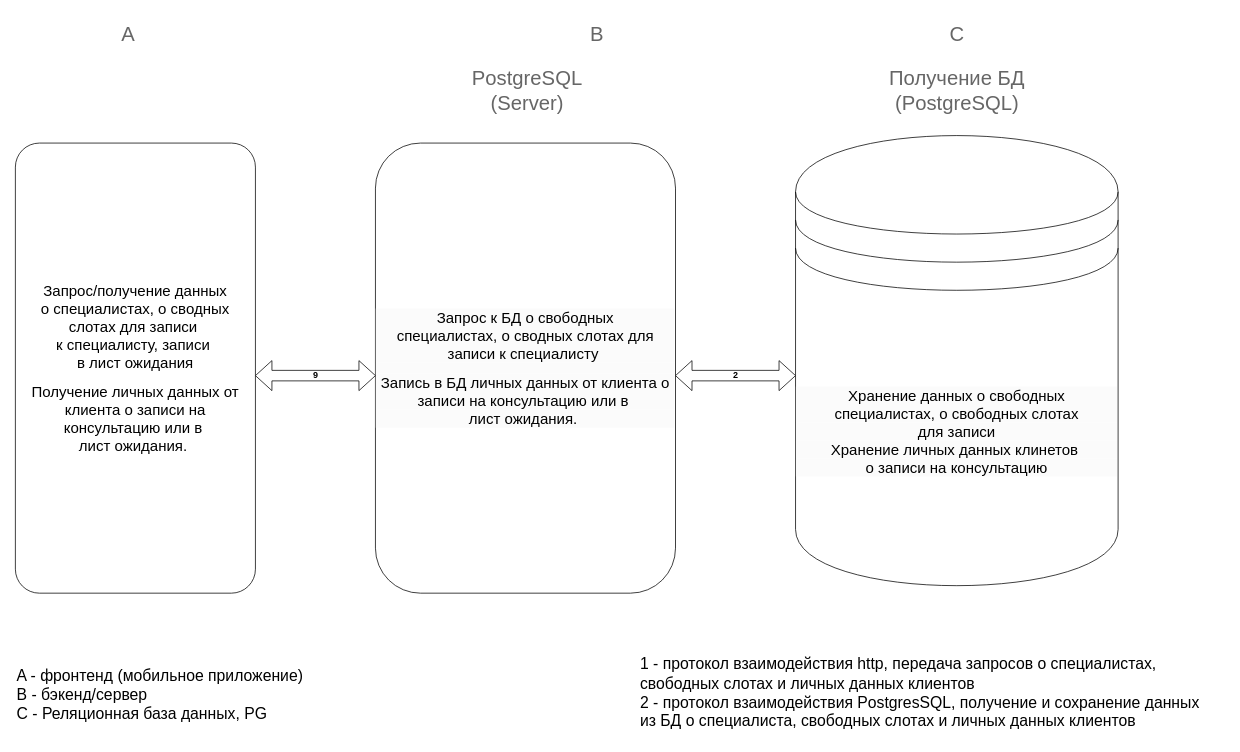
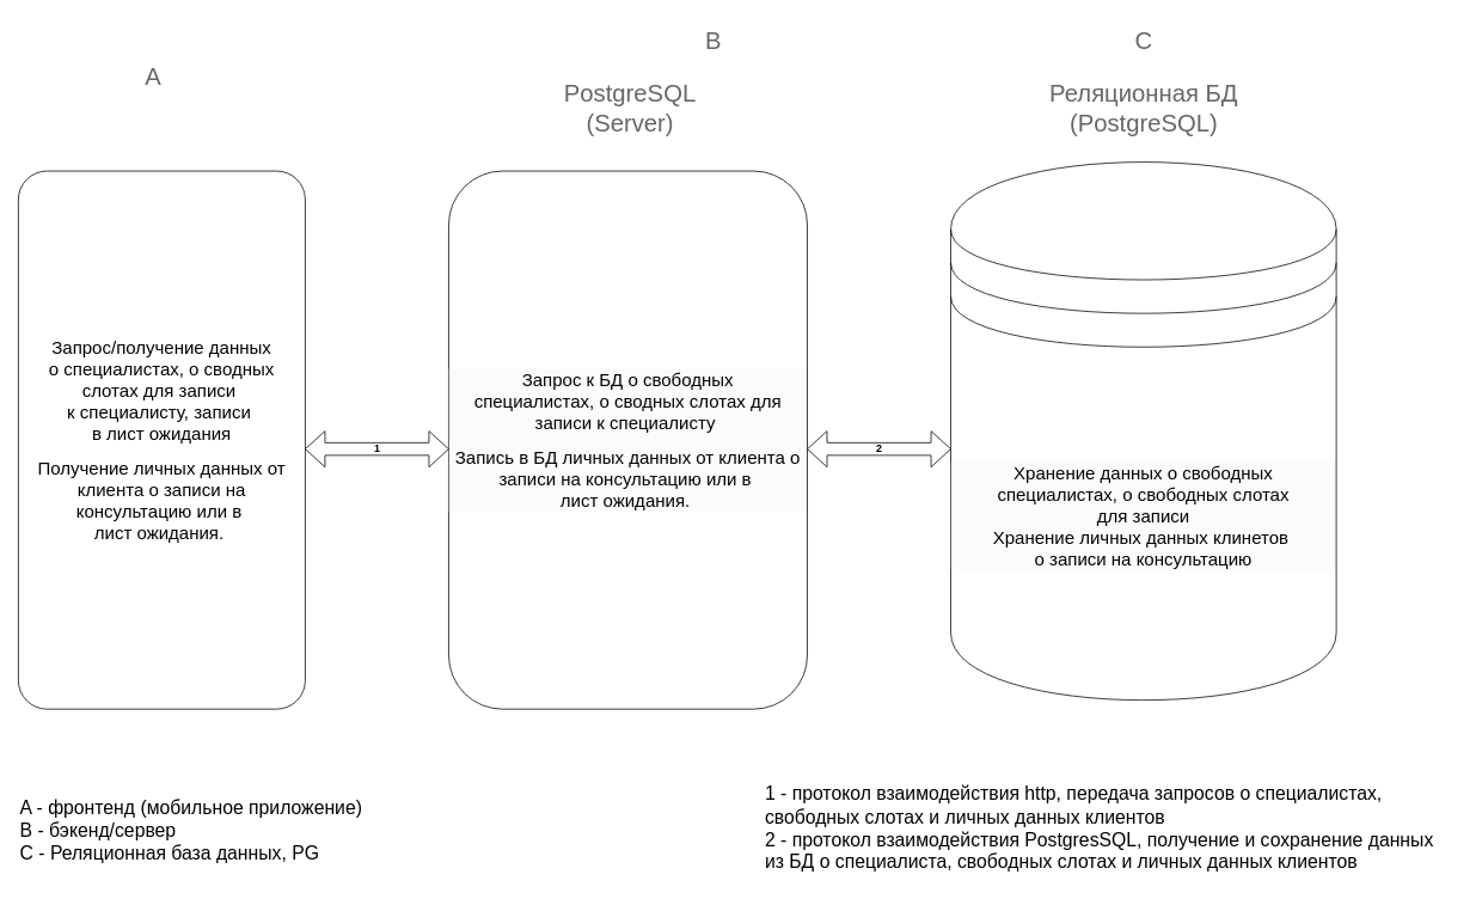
  <mxCell id="0" />
  <mxCell id="1" parent="0" />
  <mxCell id="2" value="&lt;div&gt;&lt;font style=&quot;font-size: 20px;&quot;&gt;Запрос/получение данных&lt;/font&gt;&lt;/div&gt;&lt;div&gt;&lt;font style=&quot;font-size: 20px;&quot;&gt;о специалистах,&amp;nbsp;&lt;/font&gt;&lt;span style=&quot;background-color: initial; font-size: 20px;&quot;&gt;о сводных слотах для записи&amp;nbsp;&lt;/span&gt;&lt;/div&gt;&lt;div&gt;&lt;font style=&quot;font-size: 20px;&quot;&gt;к специалисту, записи&amp;nbsp;&lt;/font&gt;&lt;/div&gt;&lt;div&gt;&lt;span style=&quot;font-size: 20px; background-color: initial;&quot;&gt;в лист ожидания&lt;/span&gt;&lt;/div&gt;&lt;div&gt;&lt;br&gt;&lt;/div&gt;&lt;div&gt;&lt;font style=&quot;font-size: 20px;&quot;&gt;Получение личных данных от клиента о записи на консультацию или в&amp;nbsp;&lt;/font&gt;&lt;/div&gt;&lt;div&gt;&lt;font style=&quot;font-size: 20px;&quot;&gt;лист ожидания.&amp;nbsp;&lt;/font&gt;&lt;/div&gt;" style="rounded=1;whiteSpace=wrap;html=1;arcSize=10;" parent="1" vertex="1"><mxGeometry x="20" y="190" width="320" height="600" as="geometry" /></mxCell>
  <mxCell id="3" value="&lt;br&gt;&lt;div style=&quot;forced-color-adjust: none; color: rgb(0, 0, 0); font-family: Helvetica; font-size: 12px; font-style: normal; font-variant-ligatures: normal; font-variant-caps: normal; font-weight: 400; letter-spacing: normal; orphans: 2; text-align: center; text-indent: 0px; text-transform: none; widows: 2; word-spacing: 0px; -webkit-text-stroke-width: 0px; white-space: normal; background-color: rgb(251, 251, 251); text-decoration-thickness: initial; text-decoration-style: initial; text-decoration-color: initial;&quot;&gt;&lt;font style=&quot;forced-color-adjust: none; font-size: 20px;&quot;&gt;Запрос к БД о свободных специалистах,&amp;nbsp;&lt;/font&gt;&lt;font style=&quot;font-size: 20px;&quot;&gt;о&lt;/font&gt;&lt;span style=&quot;font-size: 20px;&quot;&gt;&amp;nbsp;сводных слотах для записи&amp;nbsp;&lt;/span&gt;&lt;span style=&quot;font-size: 20px;&quot;&gt;к специалисту&amp;nbsp;&lt;/span&gt;&lt;/div&gt;&lt;div style=&quot;forced-color-adjust: none; color: rgb(0, 0, 0); font-family: Helvetica; font-size: 12px; font-style: normal; font-variant-ligatures: normal; font-variant-caps: normal; font-weight: 400; letter-spacing: normal; orphans: 2; text-align: center; text-indent: 0px; text-transform: none; widows: 2; word-spacing: 0px; -webkit-text-stroke-width: 0px; white-space: normal; background-color: rgb(251, 251, 251); text-decoration-thickness: initial; text-decoration-style: initial; text-decoration-color: initial;&quot;&gt;&lt;br style=&quot;forced-color-adjust: none;&quot;&gt;&lt;/div&gt;&lt;div style=&quot;forced-color-adjust: none; color: rgb(0, 0, 0); font-family: Helvetica; font-size: 12px; font-style: normal; font-variant-ligatures: normal; font-variant-caps: normal; font-weight: 400; letter-spacing: normal; orphans: 2; text-align: center; text-indent: 0px; text-transform: none; widows: 2; word-spacing: 0px; -webkit-text-stroke-width: 0px; white-space: normal; background-color: rgb(251, 251, 251); text-decoration-thickness: initial; text-decoration-style: initial; text-decoration-color: initial;&quot;&gt;&lt;font style=&quot;forced-color-adjust: none; font-size: 20px;&quot;&gt;Запись в БД личных данных от клиента о записи на консультацию или в&amp;nbsp;&lt;/font&gt;&lt;/div&gt;&lt;div style=&quot;forced-color-adjust: none; color: rgb(0, 0, 0); font-family: Helvetica; font-size: 12px; font-style: normal; font-variant-ligatures: normal; font-variant-caps: normal; font-weight: 400; letter-spacing: normal; orphans: 2; text-align: center; text-indent: 0px; text-transform: none; widows: 2; word-spacing: 0px; -webkit-text-stroke-width: 0px; white-space: normal; background-color: rgb(251, 251, 251); text-decoration-thickness: initial; text-decoration-style: initial; text-decoration-color: initial;&quot;&gt;&lt;font style=&quot;forced-color-adjust: none; font-size: 20px;&quot;&gt;лист ожидания.&amp;nbsp;&lt;/font&gt;&lt;/div&gt;&lt;div&gt;&lt;br&gt;&lt;/div&gt;" style="rounded=1;whiteSpace=wrap;html=1;align=center;" parent="1" vertex="1"><mxGeometry x="500" y="190" width="400" height="600" as="geometry" /></mxCell>
  <mxCell id="4" value="&lt;br&gt;&lt;div style=&quot;forced-color-adjust: none; color: rgb(0, 0, 0); font-family: Helvetica; font-style: normal; font-variant-ligatures: normal; font-variant-caps: normal; font-weight: 400; letter-spacing: normal; orphans: 2; text-align: center; text-indent: 0px; text-transform: none; widows: 2; word-spacing: 0px; -webkit-text-stroke-width: 0px; white-space: normal; text-decoration-thickness: initial; text-decoration-style: initial; text-decoration-color: initial; background-color: rgb(251, 251, 251);&quot;&gt;&lt;span style=&quot;font-size: 20px;&quot;&gt;Хранение данных о свободных специалистах,&lt;/span&gt;&lt;span style=&quot;font-size: 20px;&quot;&gt;&amp;nbsp;о свободных слотах&lt;/span&gt;&lt;/div&gt;&lt;div style=&quot;forced-color-adjust: none; color: rgb(0, 0, 0); font-family: Helvetica; font-style: normal; font-variant-ligatures: normal; font-variant-caps: normal; font-weight: 400; letter-spacing: normal; orphans: 2; text-align: center; text-indent: 0px; text-transform: none; widows: 2; word-spacing: 0px; -webkit-text-stroke-width: 0px; white-space: normal; text-decoration-thickness: initial; text-decoration-style: initial; text-decoration-color: initial; background-color: rgb(251, 251, 251);&quot;&gt;&lt;span style=&quot;font-size: 20px;&quot;&gt;для записи&lt;/span&gt;&lt;/div&gt;&lt;div style=&quot;forced-color-adjust: none; color: rgb(0, 0, 0); font-family: Helvetica; font-style: normal; font-variant-ligatures: normal; font-variant-caps: normal; font-weight: 400; letter-spacing: normal; orphans: 2; text-align: center; text-indent: 0px; text-transform: none; widows: 2; word-spacing: 0px; -webkit-text-stroke-width: 0px; white-space: normal; text-decoration-thickness: initial; text-decoration-style: initial; text-decoration-color: initial; background-color: rgb(251, 251, 251);&quot;&gt;&lt;span style=&quot;font-size: 20px;&quot;&gt;Хранение личных данных клинетов&amp;nbsp;&lt;/span&gt;&lt;/div&gt;&lt;div style=&quot;forced-color-adjust: none; color: rgb(0, 0, 0); font-family: Helvetica; font-style: normal; font-variant-ligatures: normal; font-variant-caps: normal; font-weight: 400; letter-spacing: normal; orphans: 2; text-align: center; text-indent: 0px; text-transform: none; widows: 2; word-spacing: 0px; -webkit-text-stroke-width: 0px; white-space: normal; text-decoration-thickness: initial; text-decoration-style: initial; text-decoration-color: initial; background-color: rgb(251, 251, 251);&quot;&gt;&lt;span style=&quot;font-size: 20px;&quot;&gt;о записи на консультацию&lt;/span&gt;&lt;/div&gt;&lt;div&gt;&lt;br&gt;&lt;/div&gt;" style="shape=datastore;whiteSpace=wrap;html=1;" parent="1" vertex="1"><mxGeometry x="1060" y="180" width="430" height="600" as="geometry" /></mxCell>
  <mxCell id="5" value="&lt;font color=&quot;#666666&quot;&gt;&lt;span style=&quot;font-size: 27px;&quot;&gt;PostgreSQL&lt;/span&gt;&lt;/font&gt;&lt;br&gt;&lt;div style=&quot;font-size: 27px;&quot;&gt;&lt;font color=&quot;#666666&quot; style=&quot;font-size: 27px;&quot;&gt;(Server)&lt;/font&gt;&lt;/div&gt;" style="text;html=1;align=center;verticalAlign=middle;resizable=0;points=[];autosize=1;strokeColor=none;fillColor=none;" parent="1" vertex="1"><mxGeometry x="637" y="80" width="130" height="80" as="geometry" /></mxCell>
- <mxCell id="6" value="&lt;font color=&quot;#666666&quot;&gt;&lt;span style=&quot;font-size: 27px;&quot;&gt;Получение БД&lt;/span&gt;&lt;/font&gt;&lt;div&gt;&lt;font color=&quot;#666666&quot;&gt;&lt;span style=&quot;font-size: 27px;&quot;&gt;(PostgreSQL)&lt;/span&gt;&lt;/font&gt;&lt;/div&gt;" style="text;html=1;align=center;verticalAlign=middle;resizable=0;points=[];autosize=1;strokeColor=none;fillColor=none;" parent="1" vertex="1"><mxGeometry x="1155" y="80" width="240" height="80" as="geometry" /></mxCell>
- <mxCell id="7" value="&lt;font color=&quot;#666666&quot;&gt;&lt;span style=&quot;font-size: 27px;&quot;&gt;A&lt;/span&gt;&lt;/font&gt;" style="text;html=1;align=center;verticalAlign=middle;resizable=0;points=[];autosize=1;strokeColor=none;fillColor=none;" parent="1" vertex="1"><mxGeometry x="150" y="20" width="40" height="50" as="geometry" /></mxCell>
+ <mxCell id="6" value="&lt;font color=&quot;#666666&quot;&gt;&lt;span style=&quot;font-size: 27px;&quot;&gt;Реляционная БД&lt;/span&gt;&lt;/font&gt;&lt;div&gt;&lt;font color=&quot;#666666&quot;&gt;&lt;span style=&quot;font-size: 27px;&quot;&gt;(PostgreSQL)&lt;/span&gt;&lt;/font&gt;&lt;/div&gt;" style="text;html=1;align=center;verticalAlign=middle;resizable=0;points=[];autosize=1;strokeColor=none;fillColor=none;" parent="1" vertex="1"><mxGeometry x="1155" y="80" width="240" height="80" as="geometry" /></mxCell>
+ <mxCell id="7" value="&lt;font color=&quot;#666666&quot;&gt;&lt;span style=&quot;font-size: 27px;&quot;&gt;A&lt;/span&gt;&lt;/font&gt;" style="text;html=1;align=center;verticalAlign=middle;resizable=0;points=[];autosize=1;strokeColor=none;fillColor=none;" parent="1" vertex="1"><mxGeometry x="150" y="60" width="40" height="50" as="geometry" /></mxCell>
  <mxCell id="8" value="&lt;font color=&quot;#666666&quot;&gt;&lt;span style=&quot;font-size: 27px;&quot;&gt;B&lt;/span&gt;&lt;/font&gt;" style="text;html=1;align=center;verticalAlign=middle;resizable=0;points=[];autosize=1;strokeColor=none;fillColor=none;" parent="1" vertex="1"><mxGeometry x="775" y="20" width="40" height="50" as="geometry" /></mxCell>
  <mxCell id="9" value="&lt;font color=&quot;#666666&quot;&gt;&lt;span style=&quot;font-size: 27px;&quot;&gt;C&lt;/span&gt;&lt;/font&gt;" style="text;html=1;align=center;verticalAlign=middle;resizable=0;points=[];autosize=1;strokeColor=none;fillColor=none;" parent="1" vertex="1"><mxGeometry x="1255" y="20" width="40" height="50" as="geometry" /></mxCell>
- <mxCell id="10" value="9" style="html=1;shadow=0;dashed=0;align=center;verticalAlign=middle;shape=mxgraph.arrows2.twoWayArrow;dy=0.65;dx=22;fontStyle=1" parent="1" vertex="1"><mxGeometry x="340" y="480" width="160" height="40" as="geometry" /></mxCell>
+ <mxCell id="10" value="1" style="html=1;shadow=0;dashed=0;align=center;verticalAlign=middle;shape=mxgraph.arrows2.twoWayArrow;dy=0.65;dx=22;fontStyle=1" parent="1" vertex="1"><mxGeometry x="340" y="480" width="160" height="40" as="geometry" /></mxCell>
  <mxCell id="11" value="2" style="html=1;shadow=0;dashed=0;align=center;verticalAlign=middle;shape=mxgraph.arrows2.twoWayArrow;dy=0.65;dx=22;fontStyle=1" parent="1" vertex="1"><mxGeometry x="900" y="480" width="160" height="40" as="geometry" /></mxCell>
  <mxCell id="12" value="&lt;font style=&quot;font-size: 21px;&quot;&gt;A - фронтенд (мобильное приложение)&lt;/font&gt;&lt;div style=&quot;font-size: 21px;&quot;&gt;&lt;font style=&quot;font-size: 21px;&quot;&gt;B - бэкенд/сервер&lt;/font&gt;&lt;/div&gt;&lt;div style=&quot;font-size: 21px;&quot;&gt;&lt;font style=&quot;font-size: 21px;&quot;&gt;C - Реляционная база данных, PG&lt;/font&gt;&lt;/div&gt;" style="text;html=1;align=left;verticalAlign=middle;resizable=0;points=[];autosize=1;strokeColor=none;fillColor=none;" parent="1" vertex="1"><mxGeometry x="20" y="880" width="410" height="90" as="geometry" /></mxCell>
  <mxCell id="13" value="&lt;br&gt;&lt;div&gt;&lt;span style=&quot;font-size: 21px;&quot;&gt;1 - протокол взаимодействия http, передача запросов о специалистах,&amp;nbsp;&lt;/span&gt;&lt;/div&gt;&lt;div&gt;&lt;span style=&quot;font-size: 21px;&quot;&gt;свободных слотах и личных данных клиентов&lt;/span&gt;&lt;/div&gt;&lt;div&gt;&lt;span style=&quot;font-size: 21px;&quot;&gt;2 - протокол взаимодействия PostgresSQL, получение и сохранение данных&amp;nbsp;&lt;/span&gt;&lt;/div&gt;&lt;div&gt;&lt;span style=&quot;font-size: 21px;&quot;&gt;из БД о специалиста, свободных слотах и личных данных клиентов&lt;/span&gt;&lt;/div&gt;" style="text;html=1;align=left;verticalAlign=middle;resizable=0;points=[];autosize=1;strokeColor=none;fillColor=none;" parent="1" vertex="1"><mxGeometry x="851" y="850" width="780" height="130" as="geometry" /></mxCell>
